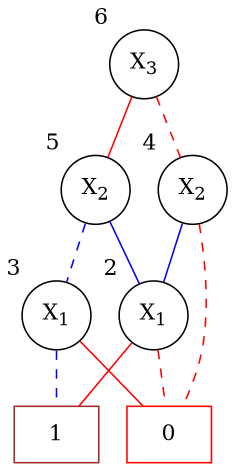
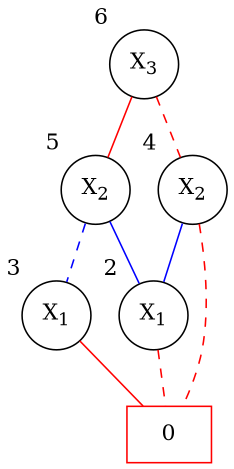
  graph {
    node [shape=circle]
    edge [color=red]
-   1 [shape=box color=brown]
    0 [shape=box color=red]
    n3 [label=<X<SUB>1</SUB>> xlabel=2]
    n4 [label=<X<SUB>1</SUB>> xlabel=3]
    n5 [label=<X<SUB>2</SUB>> xlabel=4]
    n6 [label=<X<SUB>2</SUB>> xlabel=5]
    n7 [label=<X<SUB>3</SUB>> xlabel=6]
-   n3 -- 1
    n3 -- 0 [style=dashed]
-   n4 -- 1 [style=dashed color=blue]
    n4 -- 0
    n5 -- 0 [style=dashed]
    n5 -- n3 [color=blue]
    n6 -- n3 [color=blue]
    n6 -- n4 [style=dashed color=blue]
    n7 -- n5 [style=dashed]
    n7 -- n6
  }
